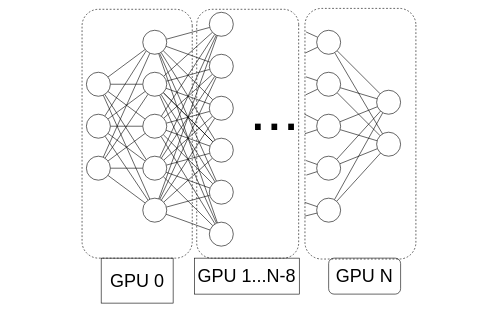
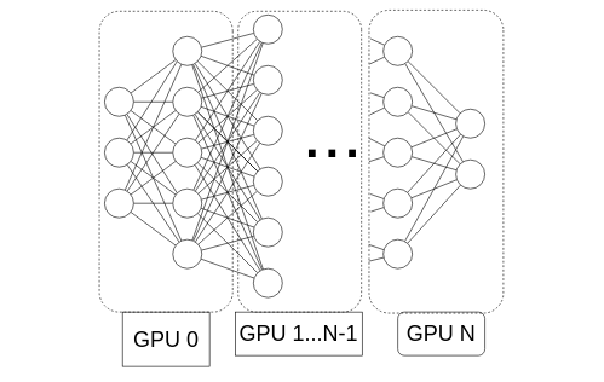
  <mxCell id="0" />
  <mxCell id="1" parent="0" />
  <mxCell id="2" value="..." style="rounded=0;html=1;fillColor=none;strokeColor=none;fontSize=100;align=center;verticalAlign=middle;horizontal=1;whiteSpace=wrap;" vertex="1" parent="1"><mxGeometry x="397" y="135" width="120" height="90" as="geometry" /></mxCell>
  <mxCell id="3" value="" style="rounded=1;whiteSpace=wrap;html=1;fontSize=100;fillColor=none;dashed=1;rotation=90;" vertex="1" parent="1"><mxGeometry x="20.13" y="130.63" width="415" height="183.75" as="geometry" /></mxCell>
  <mxCell id="4" value="" style="rounded=1;whiteSpace=wrap;html=1;fontSize=100;fillColor=none;dashed=1;rotation=90;" vertex="1" parent="1"><mxGeometry x="391" y="130" width="418" height="185" as="geometry" /></mxCell>
  <mxCell id="5" style="rounded=0;orthogonalLoop=1;jettySize=auto;html=1;endArrow=none;endFill=0;" edge="1" parent="1" source="10" target="29"><mxGeometry relative="1" as="geometry" /></mxCell>
  <mxCell id="6" style="edgeStyle=none;rounded=0;orthogonalLoop=1;jettySize=auto;html=1;endArrow=none;endFill=0;" edge="1" parent="1" source="10" target="37"><mxGeometry relative="1" as="geometry" /></mxCell>
  <mxCell id="7" style="edgeStyle=none;rounded=0;orthogonalLoop=1;jettySize=auto;html=1;endArrow=none;endFill=0;" edge="1" parent="1" source="10" target="44"><mxGeometry relative="1" as="geometry" /></mxCell>
  <mxCell id="8" style="edgeStyle=none;rounded=0;orthogonalLoop=1;jettySize=auto;html=1;endArrow=none;endFill=0;entryX=0;entryY=0;entryDx=0;entryDy=0;" edge="1" parent="1" source="10" target="51"><mxGeometry relative="1" as="geometry" /></mxCell>
  <mxCell id="9" style="edgeStyle=none;rounded=0;orthogonalLoop=1;jettySize=auto;html=1;endArrow=none;endFill=0;" edge="1" parent="1" source="10" target="58"><mxGeometry relative="1" as="geometry" /></mxCell>
  <mxCell id="10" value="" style="ellipse;whiteSpace=wrap;html=1;aspect=fixed;" vertex="1" parent="1"><mxGeometry x="143" y="120" width="40" height="40" as="geometry" /></mxCell>
  <mxCell id="11" style="edgeStyle=none;rounded=0;orthogonalLoop=1;jettySize=auto;html=1;entryX=0;entryY=1;entryDx=0;entryDy=0;endArrow=none;endFill=0;" edge="1" parent="1" source="16" target="29"><mxGeometry relative="1" as="geometry" /></mxCell>
  <mxCell id="12" style="edgeStyle=none;rounded=0;orthogonalLoop=1;jettySize=auto;html=1;endArrow=none;endFill=0;" edge="1" parent="1" source="16" target="44"><mxGeometry relative="1" as="geometry" /></mxCell>
  <mxCell id="13" style="edgeStyle=none;rounded=0;orthogonalLoop=1;jettySize=auto;html=1;endArrow=none;endFill=0;" edge="1" parent="1" source="16" target="51"><mxGeometry relative="1" as="geometry" /></mxCell>
  <mxCell id="14" style="edgeStyle=none;rounded=0;orthogonalLoop=1;jettySize=auto;html=1;endArrow=none;endFill=0;" edge="1" parent="1" source="16" target="58"><mxGeometry relative="1" as="geometry" /></mxCell>
  <mxCell id="15" style="edgeStyle=none;rounded=0;orthogonalLoop=1;jettySize=auto;html=1;fontSize=100;endArrow=none;endFill=0;" edge="1" parent="1" source="16" target="37"><mxGeometry relative="1" as="geometry" /></mxCell>
  <mxCell id="16" value="" style="ellipse;whiteSpace=wrap;html=1;aspect=fixed;" vertex="1" parent="1"><mxGeometry x="143" y="190" width="40" height="40" as="geometry" /></mxCell>
  <mxCell id="17" style="edgeStyle=none;rounded=0;orthogonalLoop=1;jettySize=auto;html=1;endArrow=none;endFill=0;" edge="1" parent="1" source="22" target="58"><mxGeometry relative="1" as="geometry" /></mxCell>
  <mxCell id="18" style="edgeStyle=none;rounded=0;orthogonalLoop=1;jettySize=auto;html=1;endArrow=none;endFill=0;" edge="1" parent="1" source="22" target="51"><mxGeometry relative="1" as="geometry" /></mxCell>
  <mxCell id="19" style="edgeStyle=none;rounded=0;orthogonalLoop=1;jettySize=auto;html=1;endArrow=none;endFill=0;" edge="1" parent="1" source="22" target="44"><mxGeometry relative="1" as="geometry" /></mxCell>
  <mxCell id="20" style="edgeStyle=none;rounded=0;orthogonalLoop=1;jettySize=auto;html=1;endArrow=none;endFill=0;" edge="1" parent="1" source="22" target="37"><mxGeometry relative="1" as="geometry" /></mxCell>
  <mxCell id="21" style="edgeStyle=none;rounded=0;orthogonalLoop=1;jettySize=auto;html=1;endArrow=none;endFill=0;" edge="1" parent="1" source="22" target="29"><mxGeometry relative="1" as="geometry" /></mxCell>
  <mxCell id="22" value="" style="ellipse;whiteSpace=wrap;html=1;aspect=fixed;" vertex="1" parent="1"><mxGeometry x="143" y="260" width="40" height="40" as="geometry" /></mxCell>
  <mxCell id="23" style="edgeStyle=none;rounded=0;orthogonalLoop=1;jettySize=auto;html=1;endArrow=none;endFill=0;" edge="1" parent="1" source="29" target="59"><mxGeometry relative="1" as="geometry" /></mxCell>
  <mxCell id="24" style="edgeStyle=none;rounded=0;orthogonalLoop=1;jettySize=auto;html=1;endArrow=none;endFill=0;" edge="1" parent="1" source="29" target="60"><mxGeometry relative="1" as="geometry" /></mxCell>
  <mxCell id="25" style="edgeStyle=none;rounded=0;orthogonalLoop=1;jettySize=auto;html=1;endArrow=none;endFill=0;" edge="1" parent="1" source="29" target="61"><mxGeometry relative="1" as="geometry" /></mxCell>
  <mxCell id="26" style="edgeStyle=none;rounded=0;orthogonalLoop=1;jettySize=auto;html=1;endArrow=none;endFill=0;" edge="1" parent="1" source="29" target="62"><mxGeometry relative="1" as="geometry" /></mxCell>
  <mxCell id="27" style="edgeStyle=none;rounded=0;orthogonalLoop=1;jettySize=auto;html=1;endArrow=none;endFill=0;" edge="1" parent="1" source="29" target="63"><mxGeometry relative="1" as="geometry" /></mxCell>
  <mxCell id="28" style="edgeStyle=none;rounded=0;orthogonalLoop=1;jettySize=auto;html=1;endArrow=none;endFill=0;" edge="1" parent="1" source="29" target="64"><mxGeometry relative="1" as="geometry" /></mxCell>
  <mxCell id="29" value="" style="ellipse;whiteSpace=wrap;html=1;aspect=fixed;" vertex="1" parent="1"><mxGeometry x="237" y="50" width="40" height="40" as="geometry" /></mxCell>
  <mxCell id="30" style="edgeStyle=none;rounded=0;orthogonalLoop=1;jettySize=auto;html=1;endArrow=none;endFill=0;" edge="1" parent="1" source="37" target="59"><mxGeometry relative="1" as="geometry" /></mxCell>
  <mxCell id="31" style="edgeStyle=none;rounded=0;orthogonalLoop=1;jettySize=auto;html=1;endArrow=none;endFill=0;" edge="1" parent="1" source="37" target="60"><mxGeometry relative="1" as="geometry" /></mxCell>
  <mxCell id="32" style="edgeStyle=none;rounded=0;orthogonalLoop=1;jettySize=auto;html=1;endArrow=none;endFill=0;" edge="1" parent="1" source="37" target="61"><mxGeometry relative="1" as="geometry" /></mxCell>
  <mxCell id="33" style="edgeStyle=none;rounded=0;orthogonalLoop=1;jettySize=auto;html=1;endArrow=none;endFill=0;" edge="1" parent="1" source="37" target="62"><mxGeometry relative="1" as="geometry" /></mxCell>
  <mxCell id="34" style="edgeStyle=none;rounded=0;orthogonalLoop=1;jettySize=auto;html=1;endArrow=none;endFill=0;" edge="1" parent="1" source="37" target="62"><mxGeometry relative="1" as="geometry" /></mxCell>
  <mxCell id="35" style="edgeStyle=none;rounded=0;orthogonalLoop=1;jettySize=auto;html=1;endArrow=none;endFill=0;" edge="1" parent="1" source="37" target="63"><mxGeometry relative="1" as="geometry" /></mxCell>
  <mxCell id="36" style="edgeStyle=none;rounded=0;orthogonalLoop=1;jettySize=auto;html=1;endArrow=none;endFill=0;" edge="1" parent="1" source="37" target="64"><mxGeometry relative="1" as="geometry" /></mxCell>
  <mxCell id="37" value="" style="ellipse;whiteSpace=wrap;html=1;aspect=fixed;" vertex="1" parent="1"><mxGeometry x="237" y="120" width="40" height="40" as="geometry" /></mxCell>
  <mxCell id="38" style="edgeStyle=none;rounded=0;orthogonalLoop=1;jettySize=auto;html=1;endArrow=none;endFill=0;" edge="1" parent="1" source="44" target="59"><mxGeometry relative="1" as="geometry" /></mxCell>
  <mxCell id="39" style="edgeStyle=none;rounded=0;orthogonalLoop=1;jettySize=auto;html=1;endArrow=none;endFill=0;" edge="1" parent="1" source="44" target="60"><mxGeometry relative="1" as="geometry" /></mxCell>
  <mxCell id="40" style="edgeStyle=none;rounded=0;orthogonalLoop=1;jettySize=auto;html=1;endArrow=none;endFill=0;" edge="1" parent="1" source="44" target="61"><mxGeometry relative="1" as="geometry" /></mxCell>
  <mxCell id="41" style="edgeStyle=none;rounded=0;orthogonalLoop=1;jettySize=auto;html=1;endArrow=none;endFill=0;" edge="1" parent="1" source="44" target="62"><mxGeometry relative="1" as="geometry" /></mxCell>
  <mxCell id="42" style="edgeStyle=none;rounded=0;orthogonalLoop=1;jettySize=auto;html=1;endArrow=none;endFill=0;" edge="1" parent="1" source="44" target="63"><mxGeometry relative="1" as="geometry" /></mxCell>
  <mxCell id="43" style="edgeStyle=none;rounded=0;orthogonalLoop=1;jettySize=auto;html=1;endArrow=none;endFill=0;" edge="1" parent="1" source="44" target="64"><mxGeometry relative="1" as="geometry" /></mxCell>
  <mxCell id="44" value="" style="ellipse;whiteSpace=wrap;html=1;aspect=fixed;" vertex="1" parent="1"><mxGeometry x="237" y="190" width="40" height="40" as="geometry" /></mxCell>
  <mxCell id="45" style="edgeStyle=none;rounded=0;orthogonalLoop=1;jettySize=auto;html=1;endArrow=none;endFill=0;" edge="1" parent="1" source="51" target="59"><mxGeometry relative="1" as="geometry" /></mxCell>
  <mxCell id="46" style="edgeStyle=none;rounded=0;orthogonalLoop=1;jettySize=auto;html=1;endArrow=none;endFill=0;" edge="1" parent="1" source="51" target="60"><mxGeometry relative="1" as="geometry" /></mxCell>
  <mxCell id="47" style="edgeStyle=none;rounded=0;orthogonalLoop=1;jettySize=auto;html=1;endArrow=none;endFill=0;" edge="1" parent="1" source="51" target="61"><mxGeometry relative="1" as="geometry" /></mxCell>
  <mxCell id="48" style="edgeStyle=none;rounded=0;orthogonalLoop=1;jettySize=auto;html=1;endArrow=none;endFill=0;" edge="1" parent="1" source="51" target="62"><mxGeometry relative="1" as="geometry" /></mxCell>
  <mxCell id="49" style="edgeStyle=none;rounded=0;orthogonalLoop=1;jettySize=auto;html=1;endArrow=none;endFill=0;" edge="1" parent="1" source="51" target="63"><mxGeometry relative="1" as="geometry" /></mxCell>
  <mxCell id="50" style="edgeStyle=none;rounded=0;orthogonalLoop=1;jettySize=auto;html=1;endArrow=none;endFill=0;" edge="1" parent="1" source="51" target="64"><mxGeometry relative="1" as="geometry" /></mxCell>
  <mxCell id="51" value="" style="ellipse;whiteSpace=wrap;html=1;aspect=fixed;" vertex="1" parent="1"><mxGeometry x="237" y="260" width="40" height="40" as="geometry" /></mxCell>
  <mxCell id="52" style="edgeStyle=none;rounded=0;orthogonalLoop=1;jettySize=auto;html=1;endArrow=none;endFill=0;" edge="1" parent="1" source="58" target="59"><mxGeometry relative="1" as="geometry" /></mxCell>
  <mxCell id="53" style="edgeStyle=none;rounded=0;orthogonalLoop=1;jettySize=auto;html=1;endArrow=none;endFill=0;" edge="1" parent="1" source="58" target="60"><mxGeometry relative="1" as="geometry" /></mxCell>
  <mxCell id="54" style="edgeStyle=none;rounded=0;orthogonalLoop=1;jettySize=auto;html=1;endArrow=none;endFill=0;" edge="1" parent="1" source="58" target="61"><mxGeometry relative="1" as="geometry" /></mxCell>
  <mxCell id="55" style="edgeStyle=none;rounded=0;orthogonalLoop=1;jettySize=auto;html=1;endArrow=none;endFill=0;" edge="1" parent="1" source="58" target="62"><mxGeometry relative="1" as="geometry" /></mxCell>
  <mxCell id="56" style="edgeStyle=none;rounded=0;orthogonalLoop=1;jettySize=auto;html=1;endArrow=none;endFill=0;" edge="1" parent="1" source="58" target="63"><mxGeometry relative="1" as="geometry" /></mxCell>
  <mxCell id="57" style="edgeStyle=none;rounded=0;orthogonalLoop=1;jettySize=auto;html=1;endArrow=none;endFill=0;" edge="1" parent="1" source="58" target="64"><mxGeometry relative="1" as="geometry" /></mxCell>
  <mxCell id="58" value="" style="ellipse;whiteSpace=wrap;html=1;aspect=fixed;" vertex="1" parent="1"><mxGeometry x="237" y="330" width="40" height="40" as="geometry" /></mxCell>
  <mxCell id="59" value="" style="ellipse;whiteSpace=wrap;html=1;aspect=fixed;" vertex="1" parent="1"><mxGeometry x="348" y="20" width="40" height="40" as="geometry" /></mxCell>
  <mxCell id="60" value="" style="ellipse;whiteSpace=wrap;html=1;aspect=fixed;" vertex="1" parent="1"><mxGeometry x="348" y="90" width="40" height="40" as="geometry" /></mxCell>
  <mxCell id="61" value="" style="ellipse;whiteSpace=wrap;html=1;aspect=fixed;" vertex="1" parent="1"><mxGeometry x="348" y="160" width="40" height="40" as="geometry" /></mxCell>
  <mxCell id="62" value="" style="ellipse;whiteSpace=wrap;html=1;aspect=fixed;" vertex="1" parent="1"><mxGeometry x="348" y="230" width="40" height="40" as="geometry" /></mxCell>
  <mxCell id="63" value="" style="ellipse;whiteSpace=wrap;html=1;aspect=fixed;" vertex="1" parent="1"><mxGeometry x="348" y="300" width="40" height="40" as="geometry" /></mxCell>
  <mxCell id="64" value="" style="ellipse;whiteSpace=wrap;html=1;aspect=fixed;" vertex="1" parent="1"><mxGeometry x="348" y="370" width="40" height="40" as="geometry" /></mxCell>
  <mxCell id="65" style="edgeStyle=none;rounded=0;orthogonalLoop=1;jettySize=auto;html=1;fontSize=100;endArrow=none;endFill=0;" edge="1" parent="1" source="69" target="90"><mxGeometry relative="1" as="geometry" /></mxCell>
  <mxCell id="66" style="edgeStyle=none;rounded=0;orthogonalLoop=1;jettySize=auto;html=1;fontSize=100;endArrow=none;endFill=0;" edge="1" parent="1" source="69" target="91"><mxGeometry relative="1" as="geometry" /></mxCell>
  <mxCell id="67" style="edgeStyle=none;rounded=0;orthogonalLoop=1;jettySize=auto;html=1;entryX=0.094;entryY=0.99;entryDx=0;entryDy=0;entryPerimeter=0;fontSize=30;endArrow=none;endFill=0;" edge="1" parent="1" source="69" target="4"><mxGeometry relative="1" as="geometry" /></mxCell>
  <mxCell id="68" style="edgeStyle=none;rounded=0;orthogonalLoop=1;jettySize=auto;html=1;entryX=0.178;entryY=0.997;entryDx=0;entryDy=0;entryPerimeter=0;fontSize=30;endArrow=none;endFill=0;" edge="1" parent="1" source="69" target="4"><mxGeometry relative="1" as="geometry" /></mxCell>
  <mxCell id="69" value="" style="ellipse;whiteSpace=wrap;html=1;aspect=fixed;" vertex="1" parent="1"><mxGeometry x="527" y="50" width="40" height="40" as="geometry" /></mxCell>
  <mxCell id="70" style="edgeStyle=none;rounded=0;orthogonalLoop=1;jettySize=auto;html=1;fontSize=100;endArrow=none;endFill=0;" edge="1" parent="1" source="74" target="90"><mxGeometry relative="1" as="geometry" /></mxCell>
  <mxCell id="71" style="edgeStyle=none;rounded=0;orthogonalLoop=1;jettySize=auto;html=1;fontSize=100;endArrow=none;endFill=0;" edge="1" parent="1" source="74" target="91"><mxGeometry relative="1" as="geometry" /></mxCell>
  <mxCell id="72" style="edgeStyle=none;rounded=0;orthogonalLoop=1;jettySize=auto;html=1;entryX=0.273;entryY=0.992;entryDx=0;entryDy=0;entryPerimeter=0;fontSize=30;endArrow=none;endFill=0;" edge="1" parent="1" source="74" target="4"><mxGeometry relative="1" as="geometry" /></mxCell>
  <mxCell id="73" style="edgeStyle=none;rounded=0;orthogonalLoop=1;jettySize=auto;html=1;entryX=0.345;entryY=0.994;entryDx=0;entryDy=0;entryPerimeter=0;fontSize=30;endArrow=none;endFill=0;" edge="1" parent="1" source="74" target="4"><mxGeometry relative="1" as="geometry" /></mxCell>
  <mxCell id="74" value="" style="ellipse;whiteSpace=wrap;html=1;aspect=fixed;" vertex="1" parent="1"><mxGeometry x="527" y="120" width="40" height="40" as="geometry" /></mxCell>
  <mxCell id="75" style="edgeStyle=none;rounded=0;orthogonalLoop=1;jettySize=auto;html=1;fontSize=100;endArrow=none;endFill=0;" edge="1" parent="1" source="79" target="90"><mxGeometry relative="1" as="geometry" /></mxCell>
  <mxCell id="76" style="edgeStyle=none;rounded=0;orthogonalLoop=1;jettySize=auto;html=1;fontSize=100;endArrow=none;endFill=0;" edge="1" parent="1" source="79" target="91"><mxGeometry relative="1" as="geometry" /></mxCell>
  <mxCell id="77" style="edgeStyle=none;rounded=0;orthogonalLoop=1;jettySize=auto;html=1;fontSize=30;endArrow=none;endFill=0;" edge="1" parent="1" source="79"><mxGeometry relative="1" as="geometry"><mxPoint x="507" y="190" as="targetPoint" /></mxGeometry></mxCell>
  <mxCell id="78" style="edgeStyle=none;rounded=0;orthogonalLoop=1;jettySize=auto;html=1;entryX=0.5;entryY=1;entryDx=0;entryDy=0;fontSize=30;endArrow=none;endFill=0;" edge="1" parent="1" source="79" target="4"><mxGeometry relative="1" as="geometry" /></mxCell>
  <mxCell id="79" value="" style="ellipse;whiteSpace=wrap;html=1;aspect=fixed;" vertex="1" parent="1"><mxGeometry x="527" y="190" width="40" height="40" as="geometry" /></mxCell>
  <mxCell id="80" style="edgeStyle=none;rounded=0;orthogonalLoop=1;jettySize=auto;html=1;fontSize=100;endArrow=none;endFill=0;" edge="1" parent="1" source="84" target="90"><mxGeometry relative="1" as="geometry" /></mxCell>
  <mxCell id="81" style="edgeStyle=none;rounded=0;orthogonalLoop=1;jettySize=auto;html=1;fontSize=100;endArrow=none;endFill=0;" edge="1" parent="1" source="84" target="91"><mxGeometry relative="1" as="geometry" /></mxCell>
  <mxCell id="82" style="edgeStyle=none;rounded=0;orthogonalLoop=1;jettySize=auto;html=1;entryX=0.607;entryY=0.99;entryDx=0;entryDy=0;entryPerimeter=0;fontSize=30;endArrow=none;endFill=0;" edge="1" parent="1" source="84" target="4"><mxGeometry relative="1" as="geometry" /></mxCell>
  <mxCell id="83" style="edgeStyle=none;rounded=0;orthogonalLoop=1;jettySize=auto;html=1;entryX=0.665;entryY=0.987;entryDx=0;entryDy=0;entryPerimeter=0;fontSize=30;endArrow=none;endFill=0;" edge="1" parent="1" source="84" target="4"><mxGeometry relative="1" as="geometry" /></mxCell>
  <mxCell id="84" value="" style="ellipse;whiteSpace=wrap;html=1;aspect=fixed;" vertex="1" parent="1"><mxGeometry x="527" y="260" width="40" height="40" as="geometry" /></mxCell>
  <mxCell id="85" style="edgeStyle=none;rounded=0;orthogonalLoop=1;jettySize=auto;html=1;fontSize=100;endArrow=none;endFill=0;" edge="1" parent="1" source="89" target="90"><mxGeometry relative="1" as="geometry" /></mxCell>
  <mxCell id="86" style="edgeStyle=none;rounded=0;orthogonalLoop=1;jettySize=auto;html=1;entryX=0.774;entryY=1.002;entryDx=0;entryDy=0;entryPerimeter=0;fontSize=30;endArrow=none;endFill=0;" edge="1" parent="1" source="89" target="4"><mxGeometry relative="1" as="geometry" /></mxCell>
  <mxCell id="87" style="edgeStyle=none;rounded=0;orthogonalLoop=1;jettySize=auto;html=1;entryX=0.829;entryY=1.003;entryDx=0;entryDy=0;entryPerimeter=0;fontSize=30;endArrow=none;endFill=0;" edge="1" parent="1" source="89" target="4"><mxGeometry relative="1" as="geometry" /></mxCell>
  <mxCell id="88" style="edgeStyle=none;rounded=0;orthogonalLoop=1;jettySize=auto;html=1;fontSize=30;endArrow=none;endFill=0;" edge="1" parent="1" source="89" target="91"><mxGeometry relative="1" as="geometry" /></mxCell>
  <mxCell id="89" value="" style="ellipse;whiteSpace=wrap;html=1;aspect=fixed;" vertex="1" parent="1"><mxGeometry x="527" y="330" width="40" height="40" as="geometry" /></mxCell>
  <mxCell id="90" value="" style="ellipse;whiteSpace=wrap;html=1;aspect=fixed;" vertex="1" parent="1"><mxGeometry x="627" y="150" width="40" height="40" as="geometry" /></mxCell>
  <mxCell id="91" value="" style="ellipse;whiteSpace=wrap;html=1;aspect=fixed;" vertex="1" parent="1"><mxGeometry x="627" y="220" width="40" height="40" as="geometry" /></mxCell>
  <mxCell id="92" value="" style="rounded=1;whiteSpace=wrap;html=1;fontSize=100;fillColor=none;dashed=1;rotation=90;" vertex="1" parent="1"><mxGeometry x="204.5" y="137.5" width="415" height="170" as="geometry" /></mxCell>
  <mxCell id="93" value="GPU 0" style="rounded=0;whiteSpace=wrap;html=1;fontSize=30;fillColor=none;" vertex="1" parent="1"><mxGeometry x="167.63" y="430" width="120" height="75" as="geometry" /></mxCell>
- <mxCell id="94" value="GPU 1...N-8" style="rounded=0;whiteSpace=wrap;html=1;fontSize=30;fillColor=none;" vertex="1" parent="1"><mxGeometry x="323" y="430" width="175" height="60" as="geometry" /></mxCell>
+ <mxCell id="94" value="GPU 1...N-1" style="rounded=0;whiteSpace=wrap;html=1;fontSize=30;fillColor=none;" vertex="1" parent="1"><mxGeometry x="323" y="430" width="175" height="60" as="geometry" /></mxCell>
  <mxCell id="95" value="GPU N" style="whiteSpace=wrap;html=1;fontSize=30;fillColor=none;rounded=1;" vertex="1" parent="1"><mxGeometry x="547" y="430" width="120" height="60" as="geometry" /></mxCell>
